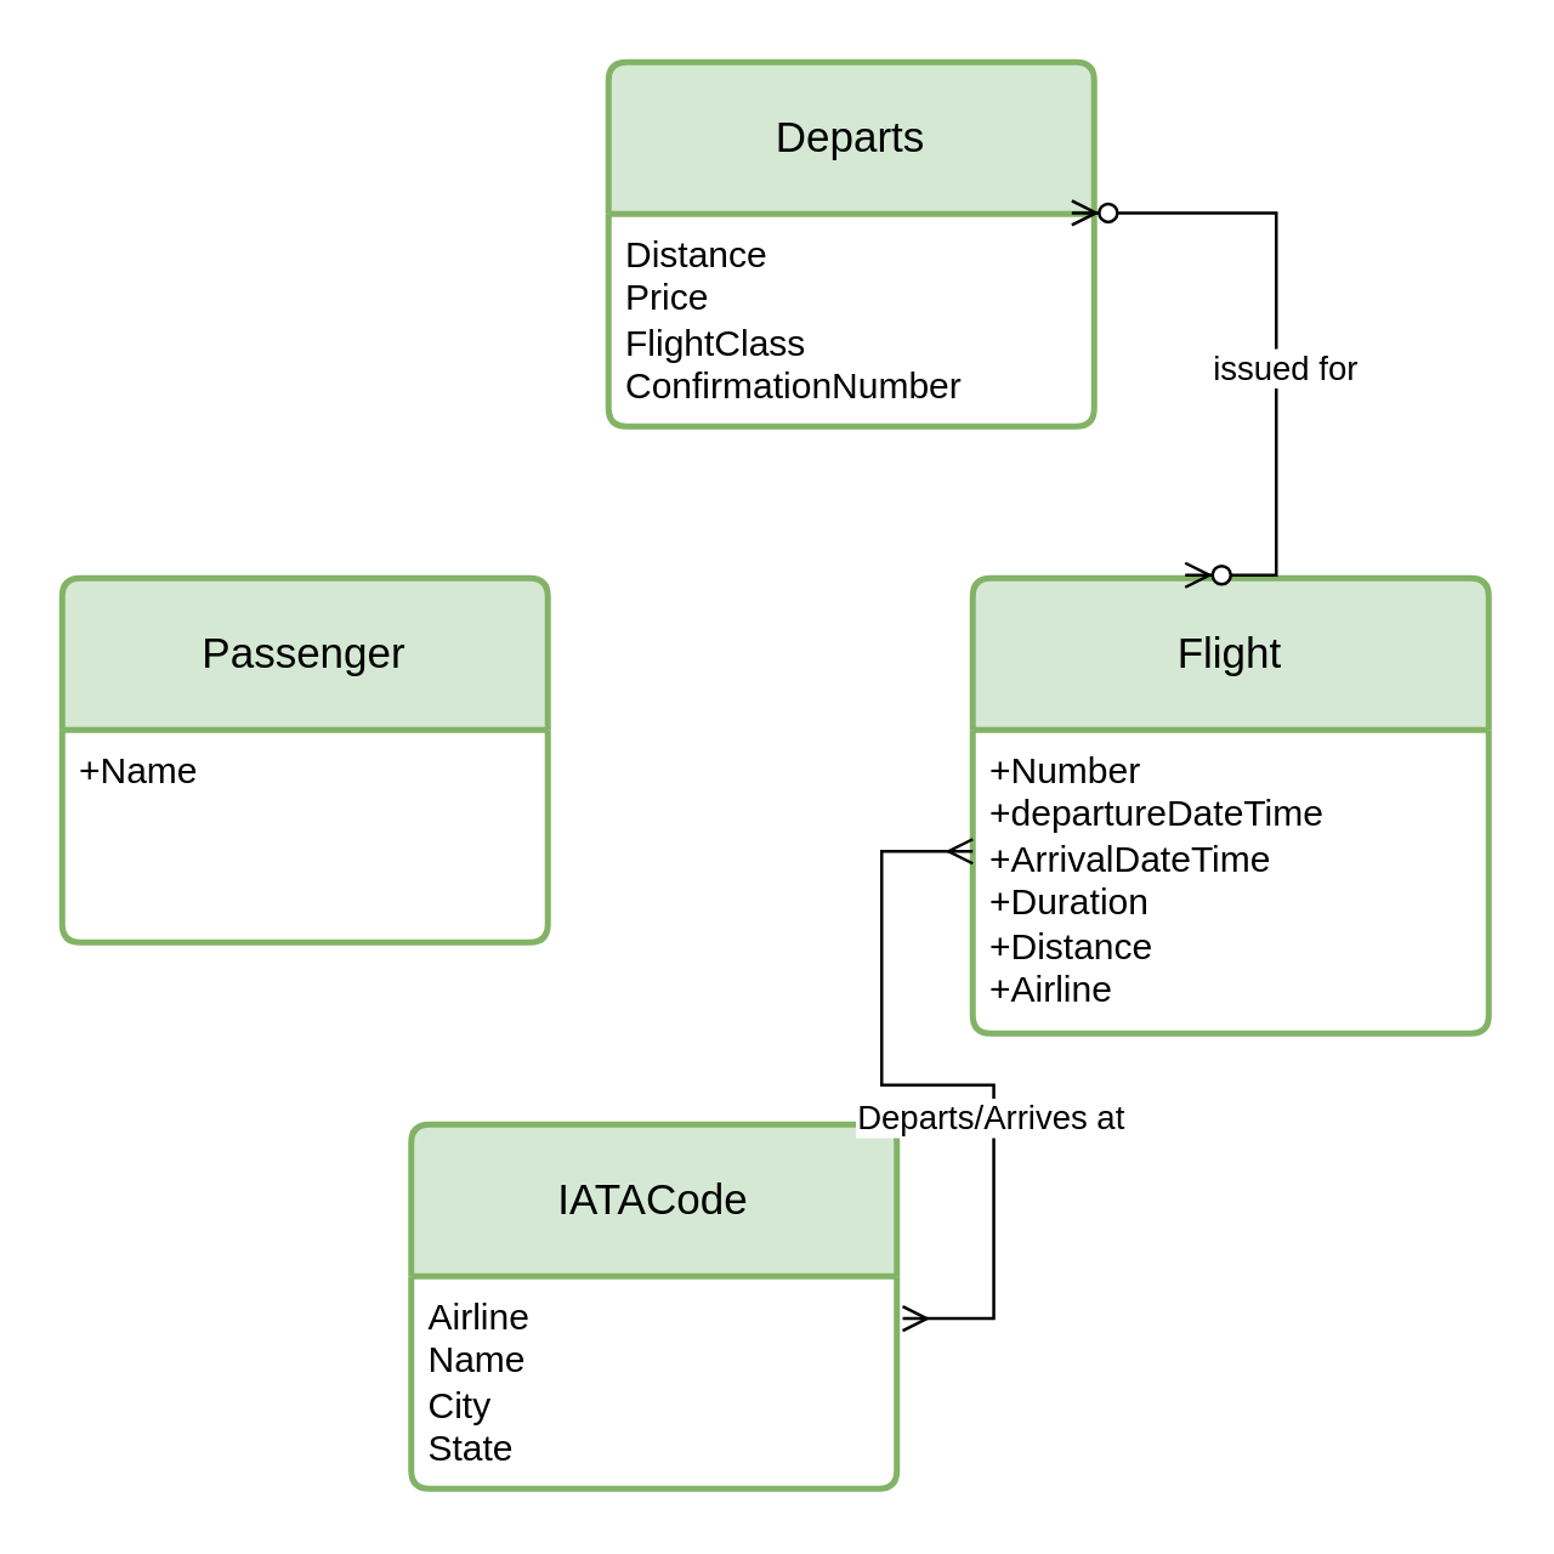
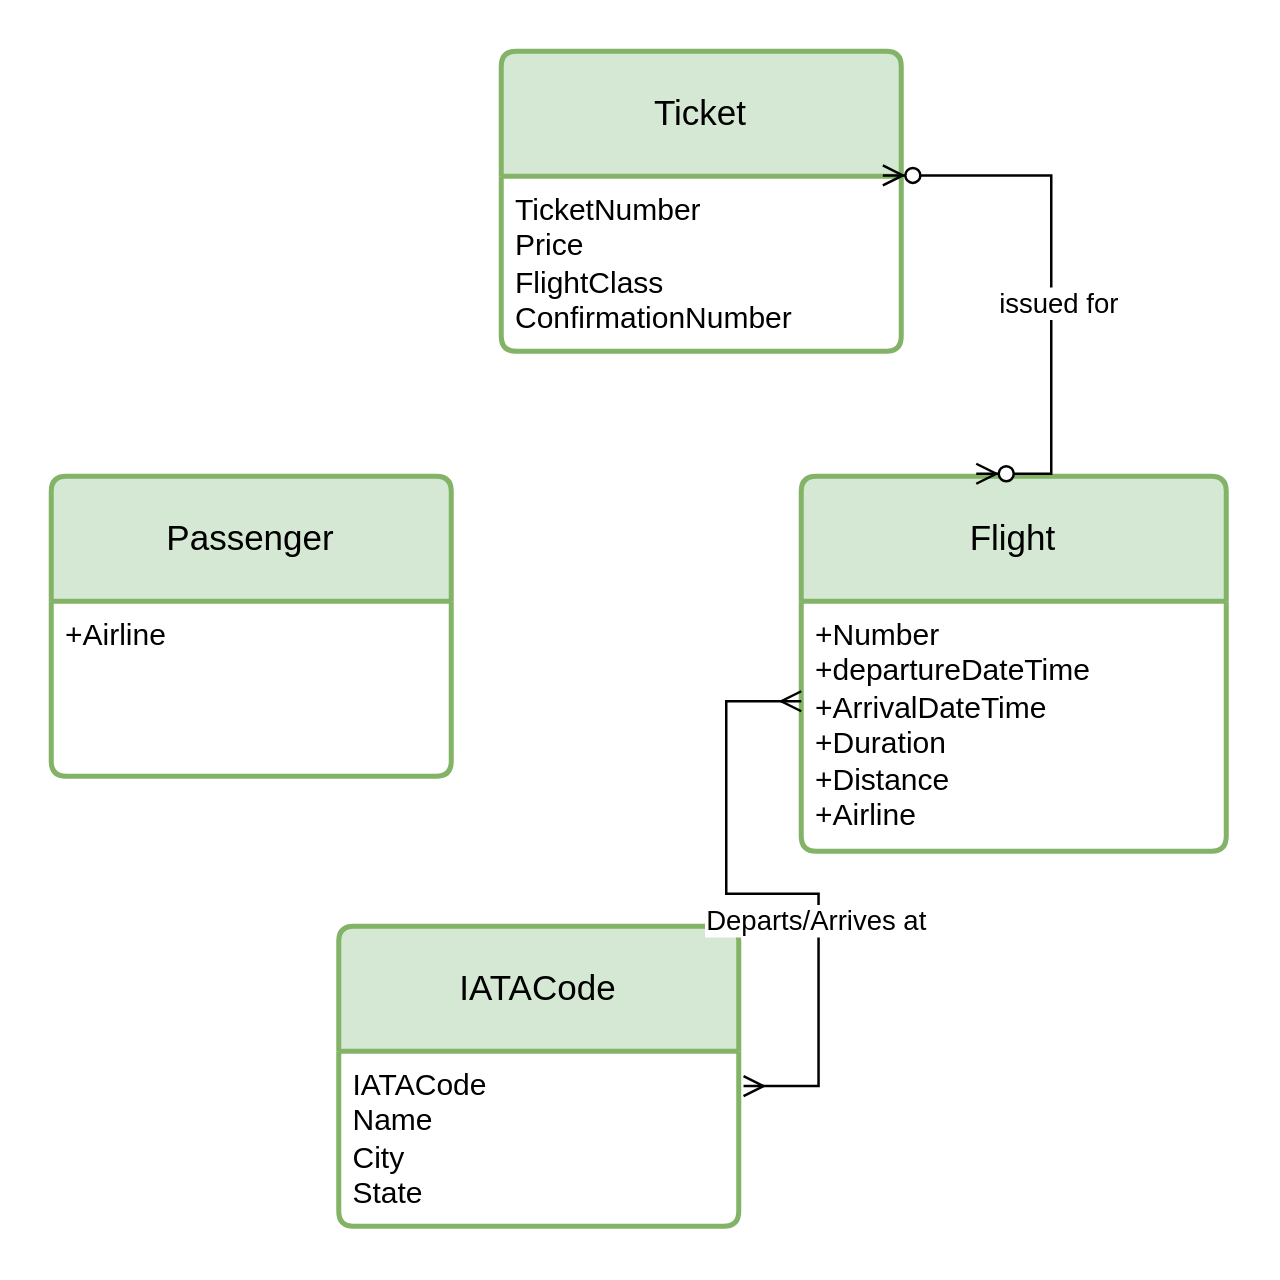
  <mxCell id="0" />
  <mxCell id="1" parent="0" />
  <mxCell id="2" value="Passenger" style="swimlane;childLayout=stackLayout;horizontal=1;startSize=50;horizontalStack=0;rounded=1;fontSize=14;fontStyle=0;strokeWidth=2;resizeParent=0;resizeLast=1;shadow=0;dashed=0;align=center;arcSize=4;whiteSpace=wrap;html=1;fillColor=#d5e8d4;strokeColor=#82b366;" vertex="1" parent="1"><mxGeometry x="20" y="190" width="160" height="120" as="geometry" /></mxCell>
- <mxCell id="3" value="+Name" style="align=left;strokeColor=none;fillColor=none;spacingLeft=4;fontSize=12;verticalAlign=top;resizable=0;rotatable=0;part=1;html=1;" vertex="1" parent="2"><mxGeometry y="50" width="160" height="70" as="geometry" /></mxCell>
+ <mxCell id="3" value="+Airline" style="align=left;strokeColor=none;fillColor=none;spacingLeft=4;fontSize=12;verticalAlign=top;resizable=0;rotatable=0;part=1;html=1;" vertex="1" parent="2"><mxGeometry y="50" width="160" height="70" as="geometry" /></mxCell>
  <mxCell id="4" value="Flight" style="swimlane;childLayout=stackLayout;horizontal=1;startSize=50;horizontalStack=0;rounded=1;fontSize=14;fontStyle=0;strokeWidth=2;resizeParent=0;resizeLast=1;shadow=0;dashed=0;align=center;arcSize=4;whiteSpace=wrap;html=1;fillColor=#d5e8d4;strokeColor=#82b366;" vertex="1" parent="1"><mxGeometry x="320" y="190" width="170" height="150" as="geometry" /></mxCell>
  <mxCell id="5" value="+Number&lt;br&gt;+departureDateTime&lt;br&gt;+ArrivalDateTime&lt;br&gt;+Duration&lt;br&gt;+Distance&lt;br&gt;+Airline&lt;br&gt;&lt;br&gt;&lt;br&gt;&lt;br&gt;" style="align=left;strokeColor=none;fillColor=none;spacingLeft=4;fontSize=12;verticalAlign=top;resizable=0;rotatable=0;part=1;html=1;" vertex="1" parent="4"><mxGeometry y="50" width="170" height="100" as="geometry" /></mxCell>
  <mxCell id="6" value="IATACode" style="swimlane;childLayout=stackLayout;horizontal=1;startSize=50;horizontalStack=0;rounded=1;fontSize=14;fontStyle=0;strokeWidth=2;resizeParent=0;resizeLast=1;shadow=0;dashed=0;align=center;arcSize=4;whiteSpace=wrap;html=1;fillColor=#d5e8d4;strokeColor=#82b366;" vertex="1" parent="1"><mxGeometry x="135" y="370" width="160" height="120" as="geometry" /></mxCell>
- <mxCell id="7" value="Airline&lt;br&gt;Name&lt;br&gt;City&lt;br&gt;State" style="align=left;strokeColor=none;fillColor=none;spacingLeft=4;fontSize=12;verticalAlign=top;resizable=0;rotatable=0;part=1;html=1;" vertex="1" parent="6"><mxGeometry y="50" width="160" height="70" as="geometry" /></mxCell>
+ <mxCell id="7" value="IATACode&lt;br&gt;Name&lt;br&gt;City&lt;br&gt;State" style="align=left;strokeColor=none;fillColor=none;spacingLeft=4;fontSize=12;verticalAlign=top;resizable=0;rotatable=0;part=1;html=1;" vertex="1" parent="6"><mxGeometry y="50" width="160" height="70" as="geometry" /></mxCell>
  <mxCell id="8" value="" style="edgeStyle=entityRelationEdgeStyle;fontSize=12;html=1;endArrow=ERmany;startArrow=ERmany;rounded=0;exitX=1.012;exitY=0.199;exitDx=0;exitDy=0;exitPerimeter=0;entryX=0;entryY=0.4;entryDx=0;entryDy=0;entryPerimeter=0;" edge="1" parent="1" source="7" target="5"><mxGeometry width="100" height="100" relative="1" as="geometry"><mxPoint x="260" y="470" as="sourcePoint" /><mxPoint x="360" y="370" as="targetPoint" /></mxGeometry></mxCell>
  <mxCell id="9" value="Departs/Arrives at" style="edgeLabel;html=1;align=center;verticalAlign=middle;resizable=0;points=[];" vertex="1" connectable="0" parent="8"><mxGeometry x="-0.235" y="1" relative="1" as="geometry"><mxPoint as="offset" /></mxGeometry></mxCell>
- <mxCell id="10" value="Departs" style="swimlane;childLayout=stackLayout;horizontal=1;startSize=50;horizontalStack=0;rounded=1;fontSize=14;fontStyle=0;strokeWidth=2;resizeParent=0;resizeLast=1;shadow=0;dashed=0;align=center;arcSize=4;whiteSpace=wrap;html=1;fillColor=#d5e8d4;strokeColor=#82b366;" vertex="1" parent="1"><mxGeometry x="200" y="20" width="160" height="120" as="geometry" /></mxCell>
- <mxCell id="11" value="Distance&lt;br&gt;Price&lt;br&gt;FlightClass&lt;br&gt;ConfirmationNumber" style="align=left;strokeColor=none;fillColor=none;spacingLeft=4;fontSize=12;verticalAlign=top;resizable=0;rotatable=0;part=1;html=1;" vertex="1" parent="10"><mxGeometry y="50" width="160" height="70" as="geometry" /></mxCell>
+ <mxCell id="10" value="Ticket" style="swimlane;childLayout=stackLayout;horizontal=1;startSize=50;horizontalStack=0;rounded=1;fontSize=14;fontStyle=0;strokeWidth=2;resizeParent=0;resizeLast=1;shadow=0;dashed=0;align=center;arcSize=4;whiteSpace=wrap;html=1;fillColor=#d5e8d4;strokeColor=#82b366;" vertex="1" parent="1"><mxGeometry x="200" y="20" width="160" height="120" as="geometry" /></mxCell>
+ <mxCell id="11" value="TicketNumber&lt;br&gt;Price&lt;br&gt;FlightClass&lt;br&gt;ConfirmationNumber" style="align=left;strokeColor=none;fillColor=none;spacingLeft=4;fontSize=12;verticalAlign=top;resizable=0;rotatable=0;part=1;html=1;" vertex="1" parent="10"><mxGeometry y="50" width="160" height="70" as="geometry" /></mxCell>
  <mxCell id="12" value="" style="edgeStyle=entityRelationEdgeStyle;fontSize=12;html=1;endArrow=ERzeroToMany;endFill=1;startArrow=ERzeroToMany;rounded=0;entryX=0.954;entryY=-0.005;entryDx=0;entryDy=0;entryPerimeter=0;" edge="1" parent="1" target="11"><mxGeometry width="100" height="100" relative="1" as="geometry"><mxPoint x="390" y="189" as="sourcePoint" /><mxPoint x="490" y="80" as="targetPoint" /></mxGeometry></mxCell>
  <mxCell id="13" value="issued for" style="edgeLabel;html=1;align=center;verticalAlign=middle;resizable=0;points=[];" vertex="1" connectable="0" parent="12"><mxGeometry x="-0.085" y="-2" relative="1" as="geometry"><mxPoint as="offset" /></mxGeometry></mxCell>
